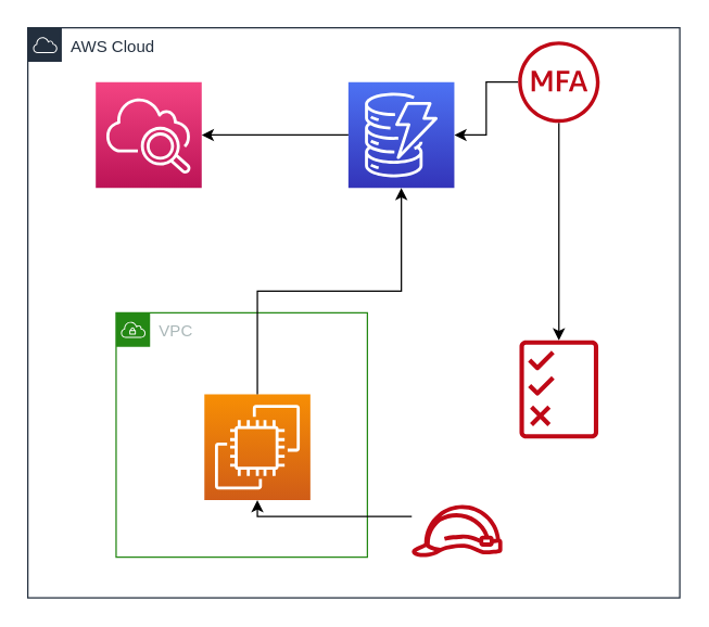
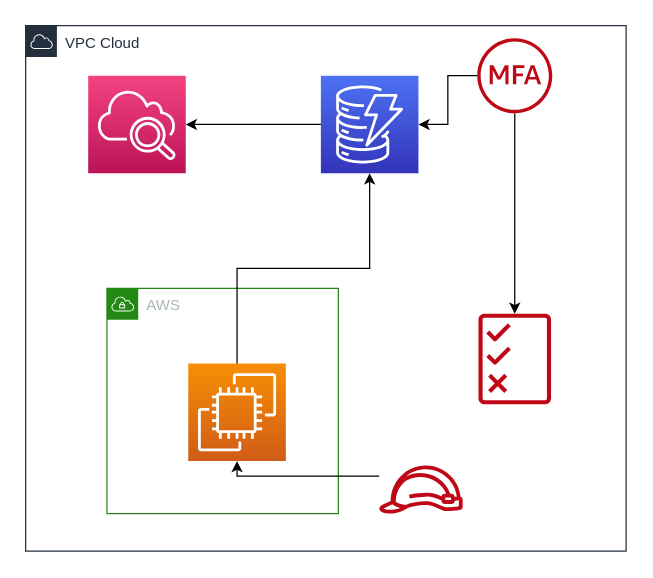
  <mxCell id="0" />
  <mxCell id="1" parent="0" />
- <mxCell id="2" value="AWS Cloud" style="points=[[0,0],[0.25,0],[0.5,0],[0.75,0],[1,0],[1,0.25],[1,0.5],[1,0.75],[1,1],[0.75,1],[0.5,1],[0.25,1],[0,1],[0,0.75],[0,0.5],[0,0.25]];outlineConnect=0;gradientColor=none;html=1;whiteSpace=wrap;fontSize=12;fontStyle=0;container=1;pointerEvents=0;collapsible=0;recursiveResize=0;shape=mxgraph.aws4.group;grIcon=mxgraph.aws4.group_aws_cloud;strokeColor=#232F3E;fillColor=none;verticalAlign=top;align=left;spacingLeft=30;fontColor=#232F3E;dashed=0;" vertex="1" parent="1"><mxGeometry x="20" y="20" width="480" height="420" as="geometry" /></mxCell>
- <mxCell id="3" value="VPC" style="points=[[0,0],[0.25,0],[0.5,0],[0.75,0],[1,0],[1,0.25],[1,0.5],[1,0.75],[1,1],[0.75,1],[0.5,1],[0.25,1],[0,1],[0,0.75],[0,0.5],[0,0.25]];outlineConnect=0;gradientColor=none;html=1;whiteSpace=wrap;fontSize=12;fontStyle=0;container=1;pointerEvents=0;collapsible=0;recursiveResize=0;shape=mxgraph.aws4.group;grIcon=mxgraph.aws4.group_vpc;strokeColor=#248814;fillColor=none;verticalAlign=top;align=left;spacingLeft=30;fontColor=#AAB7B8;dashed=0;" vertex="1" parent="2"><mxGeometry x="65" y="210" width="185" height="180" as="geometry" /></mxCell>
+ <mxCell id="2" value="VPC Cloud" style="points=[[0,0],[0.25,0],[0.5,0],[0.75,0],[1,0],[1,0.25],[1,0.5],[1,0.75],[1,1],[0.75,1],[0.5,1],[0.25,1],[0,1],[0,0.75],[0,0.5],[0,0.25]];outlineConnect=0;gradientColor=none;html=1;whiteSpace=wrap;fontSize=12;fontStyle=0;container=1;pointerEvents=0;collapsible=0;recursiveResize=0;shape=mxgraph.aws4.group;grIcon=mxgraph.aws4.group_aws_cloud;strokeColor=#232F3E;fillColor=none;verticalAlign=top;align=left;spacingLeft=30;fontColor=#232F3E;dashed=0;" vertex="1" parent="1"><mxGeometry x="20" y="20" width="480" height="420" as="geometry" /></mxCell>
+ <mxCell id="3" value="AWS" style="points=[[0,0],[0.25,0],[0.5,0],[0.75,0],[1,0],[1,0.25],[1,0.5],[1,0.75],[1,1],[0.75,1],[0.5,1],[0.25,1],[0,1],[0,0.75],[0,0.5],[0,0.25]];outlineConnect=0;gradientColor=none;html=1;whiteSpace=wrap;fontSize=12;fontStyle=0;container=1;pointerEvents=0;collapsible=0;recursiveResize=0;shape=mxgraph.aws4.group;grIcon=mxgraph.aws4.group_vpc;strokeColor=#248814;fillColor=none;verticalAlign=top;align=left;spacingLeft=30;fontColor=#AAB7B8;dashed=0;" vertex="1" parent="2"><mxGeometry x="65" y="210" width="185" height="180" as="geometry" /></mxCell>
  <mxCell id="4" value="" style="sketch=0;points=[[0,0,0],[0.25,0,0],[0.5,0,0],[0.75,0,0],[1,0,0],[0,1,0],[0.25,1,0],[0.5,1,0],[0.75,1,0],[1,1,0],[0,0.25,0],[0,0.5,0],[0,0.75,0],[1,0.25,0],[1,0.5,0],[1,0.75,0]];outlineConnect=0;fontColor=#232F3E;gradientColor=#F78E04;gradientDirection=north;fillColor=#D05C17;strokeColor=#ffffff;dashed=0;verticalLabelPosition=bottom;verticalAlign=top;align=center;html=1;fontSize=12;fontStyle=0;aspect=fixed;shape=mxgraph.aws4.resourceIcon;resIcon=mxgraph.aws4.ec2;" vertex="1" parent="3"><mxGeometry x="65" y="60" width="78" height="78" as="geometry" /></mxCell>
  <mxCell id="5" value="" style="edgeStyle=orthogonalEdgeStyle;rounded=0;orthogonalLoop=1;jettySize=auto;html=1;" edge="1" parent="2" source="7" target="14"><mxGeometry relative="1" as="geometry" /></mxCell>
  <mxCell id="6" value="" style="edgeStyle=orthogonalEdgeStyle;rounded=0;orthogonalLoop=1;jettySize=auto;html=1;" edge="1" parent="2" source="7" target="8"><mxGeometry relative="1" as="geometry" /></mxCell>
  <mxCell id="7" value="" style="sketch=0;outlineConnect=0;fontColor=#232F3E;gradientColor=none;fillColor=#BF0816;strokeColor=none;dashed=0;verticalLabelPosition=bottom;verticalAlign=top;align=center;html=1;fontSize=12;fontStyle=0;aspect=fixed;pointerEvents=1;shape=mxgraph.aws4.mfa_token;" vertex="1" parent="2"><mxGeometry x="361" y="10" width="60" height="60" as="geometry" /></mxCell>
  <mxCell id="8" value="" style="sketch=0;points=[[0,0,0],[0.25,0,0],[0.5,0,0],[0.75,0,0],[1,0,0],[0,1,0],[0.25,1,0],[0.5,1,0],[0.75,1,0],[1,1,0],[0,0.25,0],[0,0.5,0],[0,0.75,0],[1,0.25,0],[1,0.5,0],[1,0.75,0]];outlineConnect=0;fontColor=#232F3E;gradientColor=#4D72F3;gradientDirection=north;fillColor=#3334B9;strokeColor=#ffffff;dashed=0;verticalLabelPosition=bottom;verticalAlign=top;align=center;html=1;fontSize=12;fontStyle=0;aspect=fixed;shape=mxgraph.aws4.resourceIcon;resIcon=mxgraph.aws4.dynamodb;" vertex="1" parent="2"><mxGeometry x="236" y="40" width="78" height="78" as="geometry" /></mxCell>
  <mxCell id="9" style="edgeStyle=orthogonalEdgeStyle;rounded=0;orthogonalLoop=1;jettySize=auto;html=1;exitX=0.5;exitY=0;exitDx=0;exitDy=0;exitPerimeter=0;entryX=0.5;entryY=1;entryDx=0;entryDy=0;entryPerimeter=0;" edge="1" parent="2" source="4" target="8"><mxGeometry relative="1" as="geometry" /></mxCell>
  <mxCell id="10" style="edgeStyle=orthogonalEdgeStyle;rounded=0;orthogonalLoop=1;jettySize=auto;html=1;exitX=0;exitY=0.5;exitDx=0;exitDy=0;exitPerimeter=0;" edge="1" parent="2" source="8" target="11"><mxGeometry relative="1" as="geometry" /></mxCell>
  <mxCell id="11" value="" style="sketch=0;points=[[0,0,0],[0.25,0,0],[0.5,0,0],[0.75,0,0],[1,0,0],[0,1,0],[0.25,1,0],[0.5,1,0],[0.75,1,0],[1,1,0],[0,0.25,0],[0,0.5,0],[0,0.75,0],[1,0.25,0],[1,0.5,0],[1,0.75,0]];points=[[0,0,0],[0.25,0,0],[0.5,0,0],[0.75,0,0],[1,0,0],[0,1,0],[0.25,1,0],[0.5,1,0],[0.75,1,0],[1,1,0],[0,0.25,0],[0,0.5,0],[0,0.75,0],[1,0.25,0],[1,0.5,0],[1,0.75,0]];outlineConnect=0;fontColor=#232F3E;gradientColor=#F34482;gradientDirection=north;fillColor=#BC1356;strokeColor=#ffffff;dashed=0;verticalLabelPosition=bottom;verticalAlign=top;align=center;html=1;fontSize=12;fontStyle=0;aspect=fixed;shape=mxgraph.aws4.resourceIcon;resIcon=mxgraph.aws4.cloudwatch_2;" vertex="1" parent="2"><mxGeometry x="50" y="40" width="78" height="78" as="geometry" /></mxCell>
  <mxCell id="12" value="" style="sketch=0;outlineConnect=0;fontColor=#232F3E;gradientColor=none;fillColor=#BF0816;strokeColor=none;dashed=0;verticalLabelPosition=bottom;verticalAlign=top;align=center;html=1;fontSize=12;fontStyle=0;aspect=fixed;pointerEvents=1;shape=mxgraph.aws4.role;" vertex="1" parent="2"><mxGeometry x="282" y="351.64" width="68" height="38.36" as="geometry" /></mxCell>
  <mxCell id="13" value="" style="edgeStyle=orthogonalEdgeStyle;rounded=0;orthogonalLoop=1;jettySize=auto;html=1;" edge="1" parent="2" source="12" target="4"><mxGeometry relative="1" as="geometry"><Array as="points"><mxPoint x="169" y="360" /></Array></mxGeometry></mxCell>
  <mxCell id="14" value="" style="sketch=0;outlineConnect=0;fontColor=#232F3E;gradientColor=none;fillColor=#BF0816;strokeColor=none;dashed=0;verticalLabelPosition=bottom;verticalAlign=top;align=center;html=1;fontSize=12;fontStyle=0;aspect=fixed;pointerEvents=1;shape=mxgraph.aws4.permissions;" vertex="1" parent="2"><mxGeometry x="362" y="230" width="58" height="72.97" as="geometry" /></mxCell>
